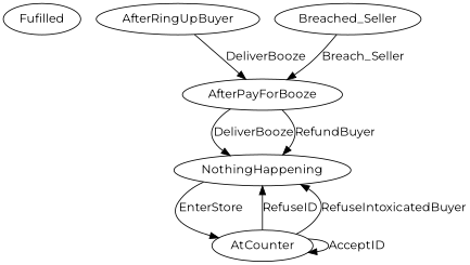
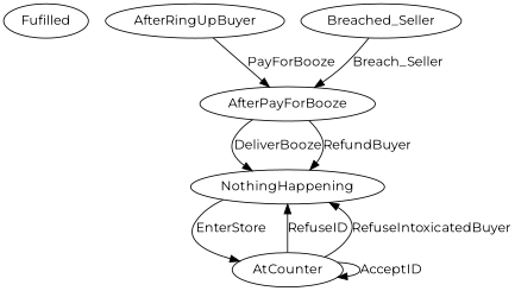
  digraph {
    fontname=Montserrat
    node [fontname=Montserrat]
    edge [fontname=Montserrat]
    n1 [label=Fufilled]
    n2 [label=NothingHappening]
    n3 [label=AtCounter]
    AfterRingUpBuyer
    AfterPayForBooze
    Breached_Seller
    n2 -> n3 [label=EnterStore]
    n3 -> n2 [label=RefuseID]
    n3 -> n2 [label=RefuseIntoxicatedBuyer]
    n3 -> n3 [label=AcceptID]
-   AfterRingUpBuyer -> AfterPayForBooze [label=DeliverBooze]
+   AfterRingUpBuyer -> AfterPayForBooze [label=PayForBooze]
    AfterPayForBooze -> n2 [label=DeliverBooze]
    AfterPayForBooze -> n2 [label=RefundBuyer]
    Breached_Seller -> AfterPayForBooze [label=Breach_Seller]
  }
